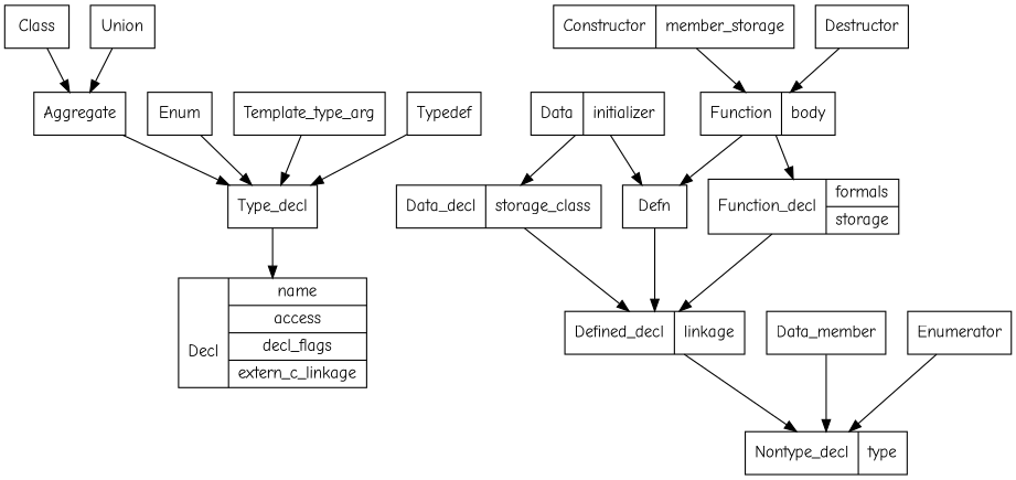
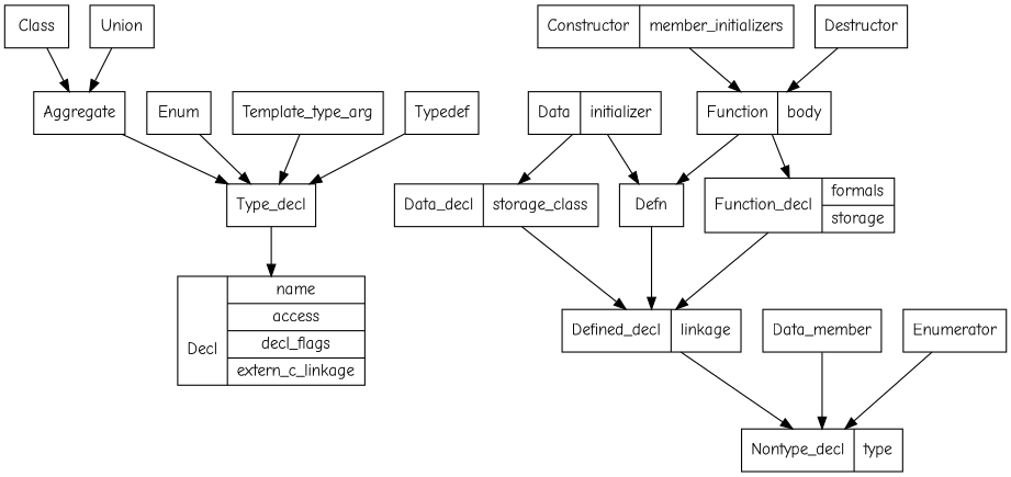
  digraph {
    fontname="Comic Neue"
    node [fontname="Comic Neue" shape=record]
    edge [fontname="Comic Neue"]
    n1 [height=1.11 label="\n\nDecl|{name|access|decl_flags|extern_c_linkage}" width=1.72]
    n2 [height=0.50 label="Nontype_decl|{type}" width=1.50]
    n3 [height=0.50 label="Defined_decl|{linkage}" width=1.67]
    n4 [height=0.50 label="Data_decl|{storage_class}" width=1.81]
    n5 [height=0.56 label="Function_decl|{formals|storage}" width=1.72]
    n6 [height=0.50 label="Data|{initializer}" width=1.28]
    Defn [height=0.50 width=0.75]
    n8 [height=0.50 label="Function|{body}" width=1.25]
-   n9 [height=0.50 label="Constructor|{member_storage}" width=2.31]
+   n9 [height=0.50 label="Constructor|{member_initializers}" width=2.31]
    Aggregate [height=0.50 width=0.83]
    Type_decl [height=0.50 width=0.83]
    Class [height=0.50 width=0.75]
    Union [height=0.50 width=0.75]
    Data_member [height=0.50 width=1.03]
    Enum [height=0.50 width=0.75]
    Enumerator [height=0.50 width=0.92]
    Destructor [height=0.50 width=0.83]
    Template_type_arg [height=0.50 width=1.36]
    Typedef [height=0.50 width=0.75]
    n3 -> n2
    n4 -> n3
    n5 -> n3
    n6 -> n4
    n6 -> Defn
    Defn -> n3
    n8 -> n5
    n8 -> Defn
    n9 -> n8
    Aggregate -> Type_decl
    Type_decl -> n1
    Class -> Aggregate
    Union -> Aggregate
    Data_member -> n2
    Enum -> Type_decl
    Enumerator -> n2
    Destructor -> n8
    Template_type_arg -> Type_decl
    Typedef -> Type_decl
  }
